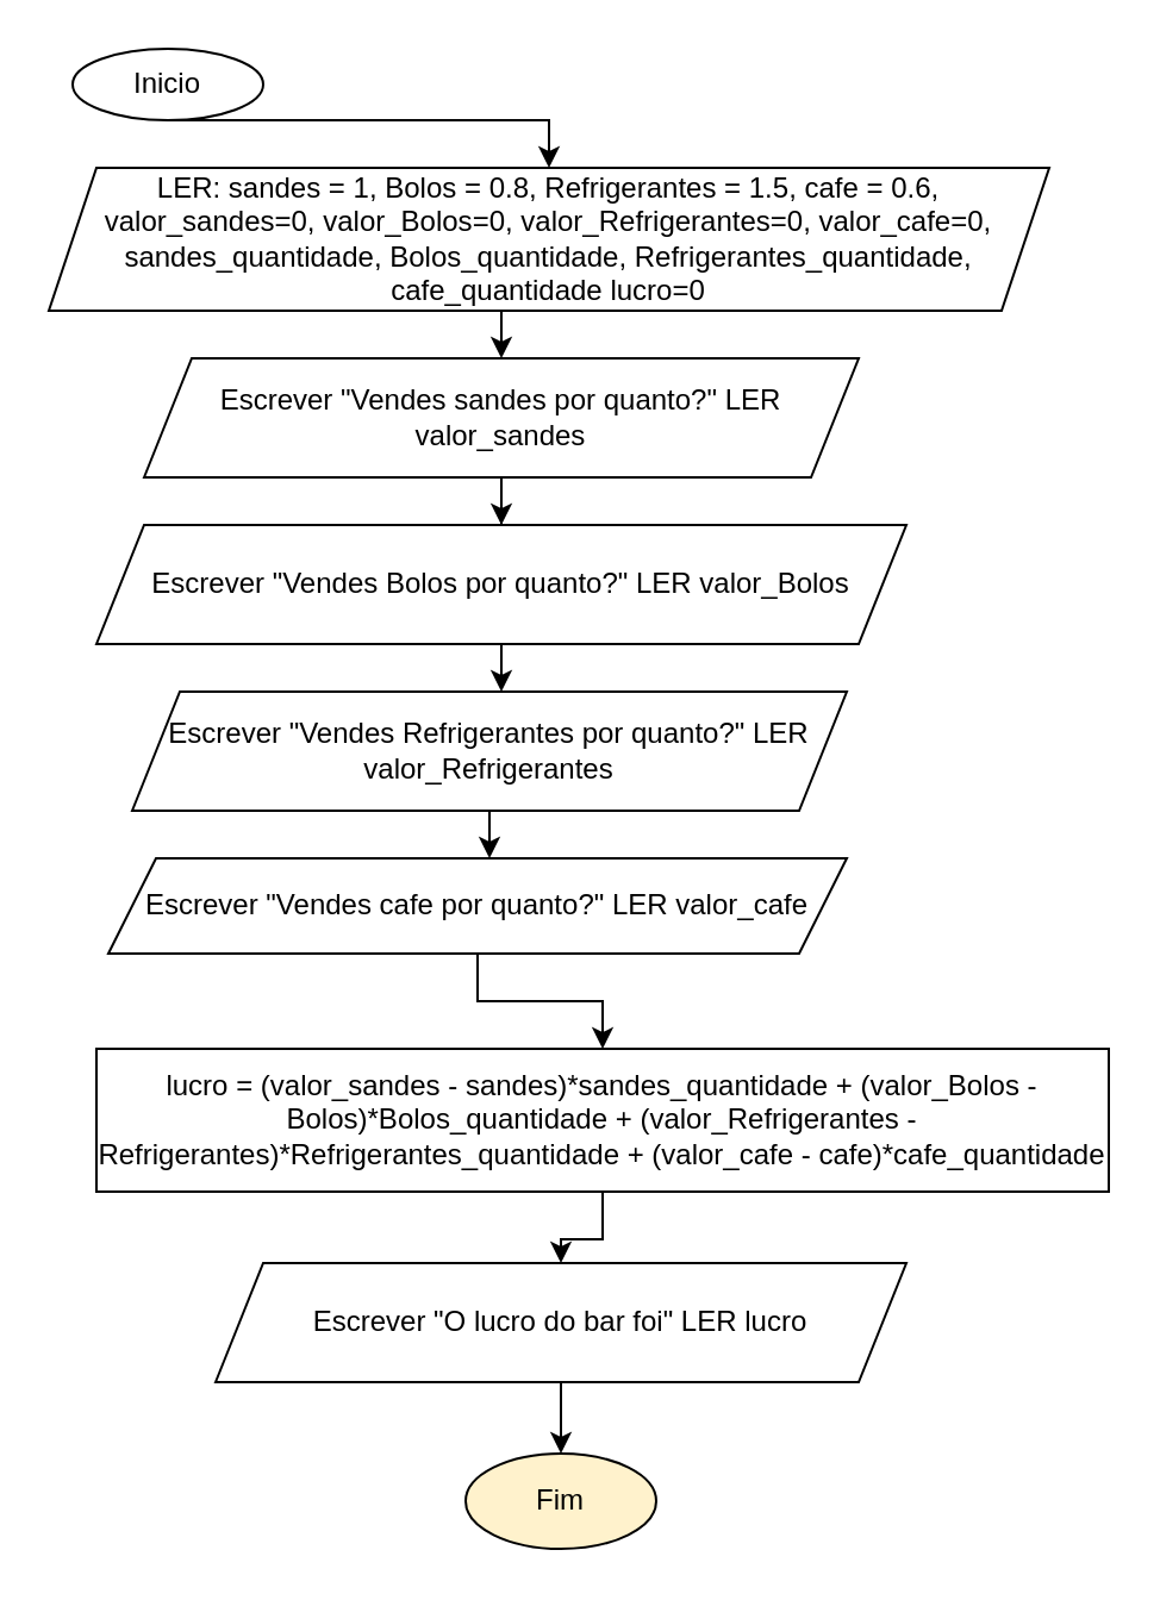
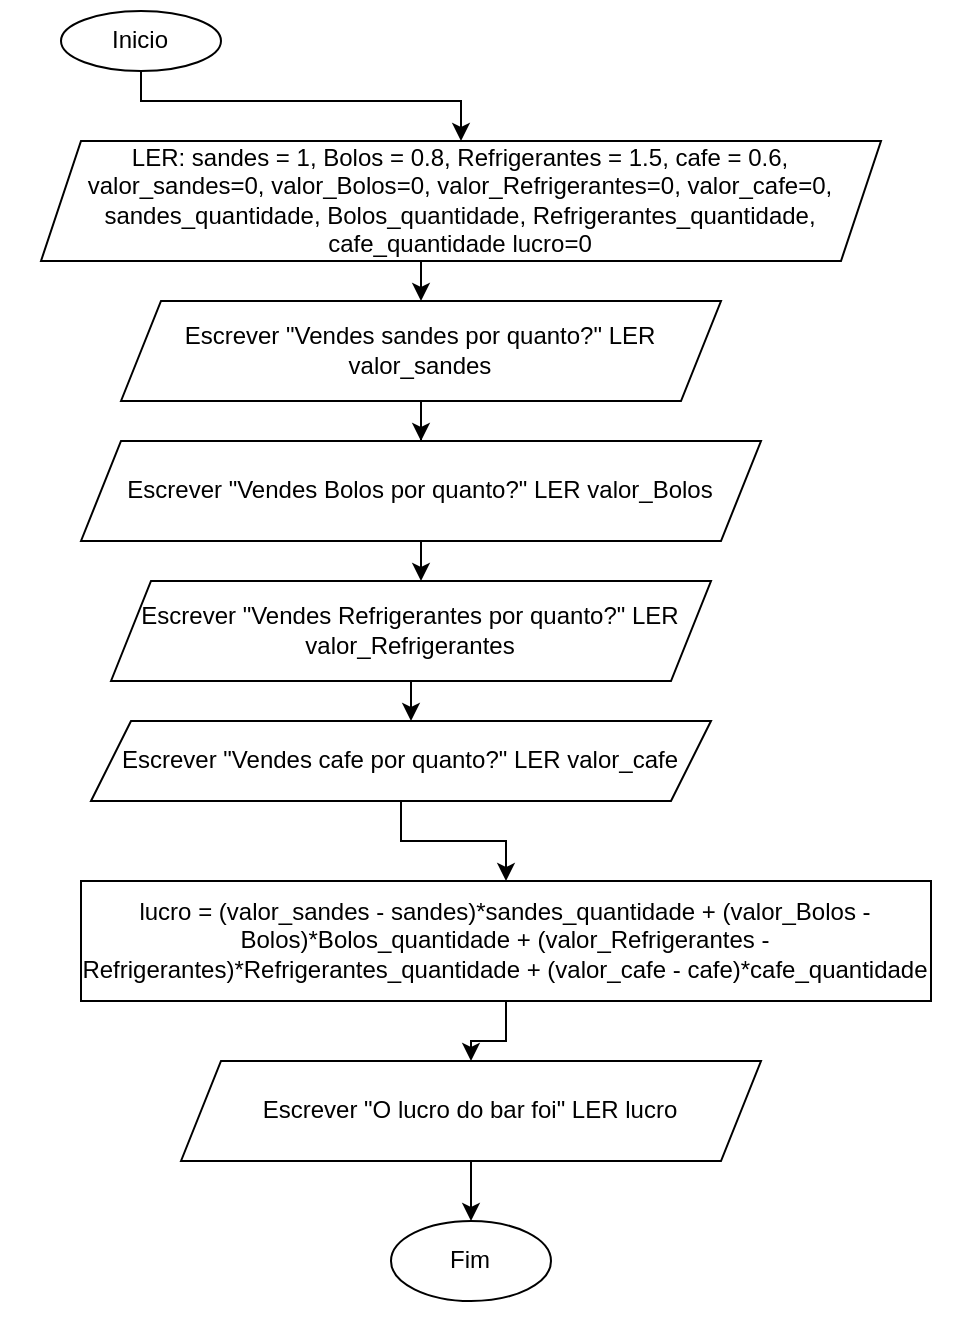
  <mxCell id="0" />
  <mxCell id="1" parent="0" />
  <mxCell id="2" style="edgeStyle=orthogonalEdgeStyle;rounded=0;orthogonalLoop=1;jettySize=auto;html=1;entryX=0.5;entryY=0;entryDx=0;entryDy=0;" edge="1" parent="1" source="3" target="4"><mxGeometry relative="1" as="geometry"><Array as="points"><mxPoint x="230" y="50" /></Array></mxGeometry></mxCell>
- <mxCell id="3" value="Inicio" style="ellipse;whiteSpace=wrap;html=1;" vertex="1" parent="1"><mxGeometry x="30" y="20" width="80" height="30" as="geometry" /></mxCell>
+ <mxCell id="3" value="Inicio" style="ellipse;whiteSpace=wrap;html=1;" vertex="1" parent="1"><mxGeometry x="30" y="5" width="80" height="30" as="geometry" /></mxCell>
  <mxCell id="4" value="LER: sandes = 1,&amp;nbsp;&lt;span style=&quot;background-color: transparent;&quot;&gt;Bolos = 0.8,&amp;nbsp;&lt;/span&gt;&lt;span style=&quot;background-color: transparent; color: light-dark(rgb(0, 0, 0), rgb(255, 255, 255));&quot;&gt;Refrigerantes = 1.5,&amp;nbsp;&lt;/span&gt;&lt;span style=&quot;background-color: transparent; color: light-dark(rgb(0, 0, 0), rgb(255, 255, 255));&quot;&gt;cafe = 0.6, valor_sandes=0, valor_Bolos&lt;/span&gt;=0&lt;span style=&quot;background-color: transparent; color: light-dark(rgb(0, 0, 0), rgb(255, 255, 255));&quot;&gt;, valor_&lt;/span&gt;Refrigerantes=0, valor_cafe=0, sandes_quantidade, Bolos_quantidade, Refrigerantes_quantidade, cafe_quantidade&amp;nbsp;lucro=0" style="shape=parallelogram;perimeter=parallelogramPerimeter;whiteSpace=wrap;html=1;fixedSize=1;" vertex="1" parent="1"><mxGeometry y="70" width="420" height="60" as="geometry" x="20" /></mxCell>
  <mxCell id="5" style="edgeStyle=orthogonalEdgeStyle;rounded=0;orthogonalLoop=1;jettySize=auto;html=1;entryX=0.5;entryY=0;entryDx=0;entryDy=0;" edge="1" parent="1" source="6" target="8"><mxGeometry relative="1" as="geometry" /></mxCell>
  <mxCell id="6" value="Escrever &quot;Vendes sandes por quanto?&quot; LER valor_sandes" style="shape=parallelogram;perimeter=parallelogramPerimeter;whiteSpace=wrap;html=1;fixedSize=1;" vertex="1" parent="1"><mxGeometry x="60" y="150" width="300" height="50" as="geometry" /></mxCell>
  <mxCell id="7" style="edgeStyle=orthogonalEdgeStyle;rounded=0;orthogonalLoop=1;jettySize=auto;html=1;entryX=0.5;entryY=0;entryDx=0;entryDy=0;" edge="1" parent="1" source="4" target="6"><mxGeometry relative="1" as="geometry"><Array as="points"><mxPoint x="225" y="130" /><mxPoint x="210" y="130" /></Array></mxGeometry></mxCell>
  <mxCell id="8" value="Escrever &quot;Vendes Bolos por quanto?&quot; LER valor_Bolos" style="shape=parallelogram;perimeter=parallelogramPerimeter;whiteSpace=wrap;html=1;fixedSize=1;" vertex="1" parent="1"><mxGeometry x="40" y="220" width="340" height="50" as="geometry" /></mxCell>
  <mxCell id="9" style="edgeStyle=orthogonalEdgeStyle;rounded=0;orthogonalLoop=1;jettySize=auto;html=1;entryX=0.5;entryY=0;entryDx=0;entryDy=0;" edge="1" parent="1" source="10" target="15"><mxGeometry relative="1" as="geometry" /></mxCell>
  <mxCell id="10" value="Escrever &quot;Vendes cafe&amp;nbsp;por quanto?&quot; LER valor_cafe" style="shape=parallelogram;perimeter=parallelogramPerimeter;whiteSpace=wrap;html=1;fixedSize=1;" vertex="1" parent="1"><mxGeometry x="45" y="360" width="310" height="40" as="geometry" /></mxCell>
  <mxCell id="11" value="Escrever &quot;Vendes Refrigerantes&amp;nbsp;por quanto?&quot; LER valor_Refrigerantes" style="shape=parallelogram;perimeter=parallelogramPerimeter;whiteSpace=wrap;html=1;fixedSize=1;" vertex="1" parent="1"><mxGeometry x="55" y="290" width="300" height="50" as="geometry" /></mxCell>
  <mxCell id="12" style="edgeStyle=orthogonalEdgeStyle;rounded=0;orthogonalLoop=1;jettySize=auto;html=1;entryX=0.517;entryY=0;entryDx=0;entryDy=0;entryPerimeter=0;" edge="1" parent="1" source="8" target="11"><mxGeometry relative="1" as="geometry" /></mxCell>
  <mxCell id="13" style="edgeStyle=orthogonalEdgeStyle;rounded=0;orthogonalLoop=1;jettySize=auto;html=1;entryX=0.518;entryY=0.007;entryDx=0;entryDy=0;entryPerimeter=0;" edge="1" parent="1" source="11" target="10"><mxGeometry relative="1" as="geometry" /></mxCell>
  <mxCell id="14" value="" style="edgeStyle=orthogonalEdgeStyle;rounded=0;orthogonalLoop=1;jettySize=auto;html=1;" edge="1" parent="1" source="15" target="17"><mxGeometry relative="1" as="geometry" /></mxCell>
  <mxCell id="15" value="lucro = (valor_sandes - sandes)*sandes_quantidade + (valor_Bolos - Bolos)*Bolos_quantidade + (valor_Refrigerantes - Refrigerantes)*Refrigerantes_quantidade&amp;nbsp;+ (valor_cafe - cafe)*cafe_quantidade" style="rounded=0;whiteSpace=wrap;html=1;" vertex="1" parent="1"><mxGeometry x="40" y="440" width="425" height="60" as="geometry" /></mxCell>
  <mxCell id="16" value="" style="edgeStyle=orthogonalEdgeStyle;rounded=0;orthogonalLoop=1;jettySize=auto;html=1;" edge="1" parent="1" source="17" target="18"><mxGeometry relative="1" as="geometry" /></mxCell>
  <mxCell id="17" value="Escrever &quot;O lucro do bar foi&quot; LER lucro" style="shape=parallelogram;perimeter=parallelogramPerimeter;whiteSpace=wrap;html=1;fixedSize=1;" vertex="1" parent="1"><mxGeometry x="90" y="530" width="290" height="50" as="geometry" /></mxCell>
- <mxCell id="18" value="Fim" style="ellipse;whiteSpace=wrap;html=1;fillColor=#fff2cc;" vertex="1" parent="1"><mxGeometry x="195" y="610" width="80" height="40" as="geometry" /></mxCell>
+ <mxCell id="18" value="Fim" style="ellipse;whiteSpace=wrap;html=1;" vertex="1" parent="1"><mxGeometry x="195" y="610" width="80" height="40" as="geometry" /></mxCell>
